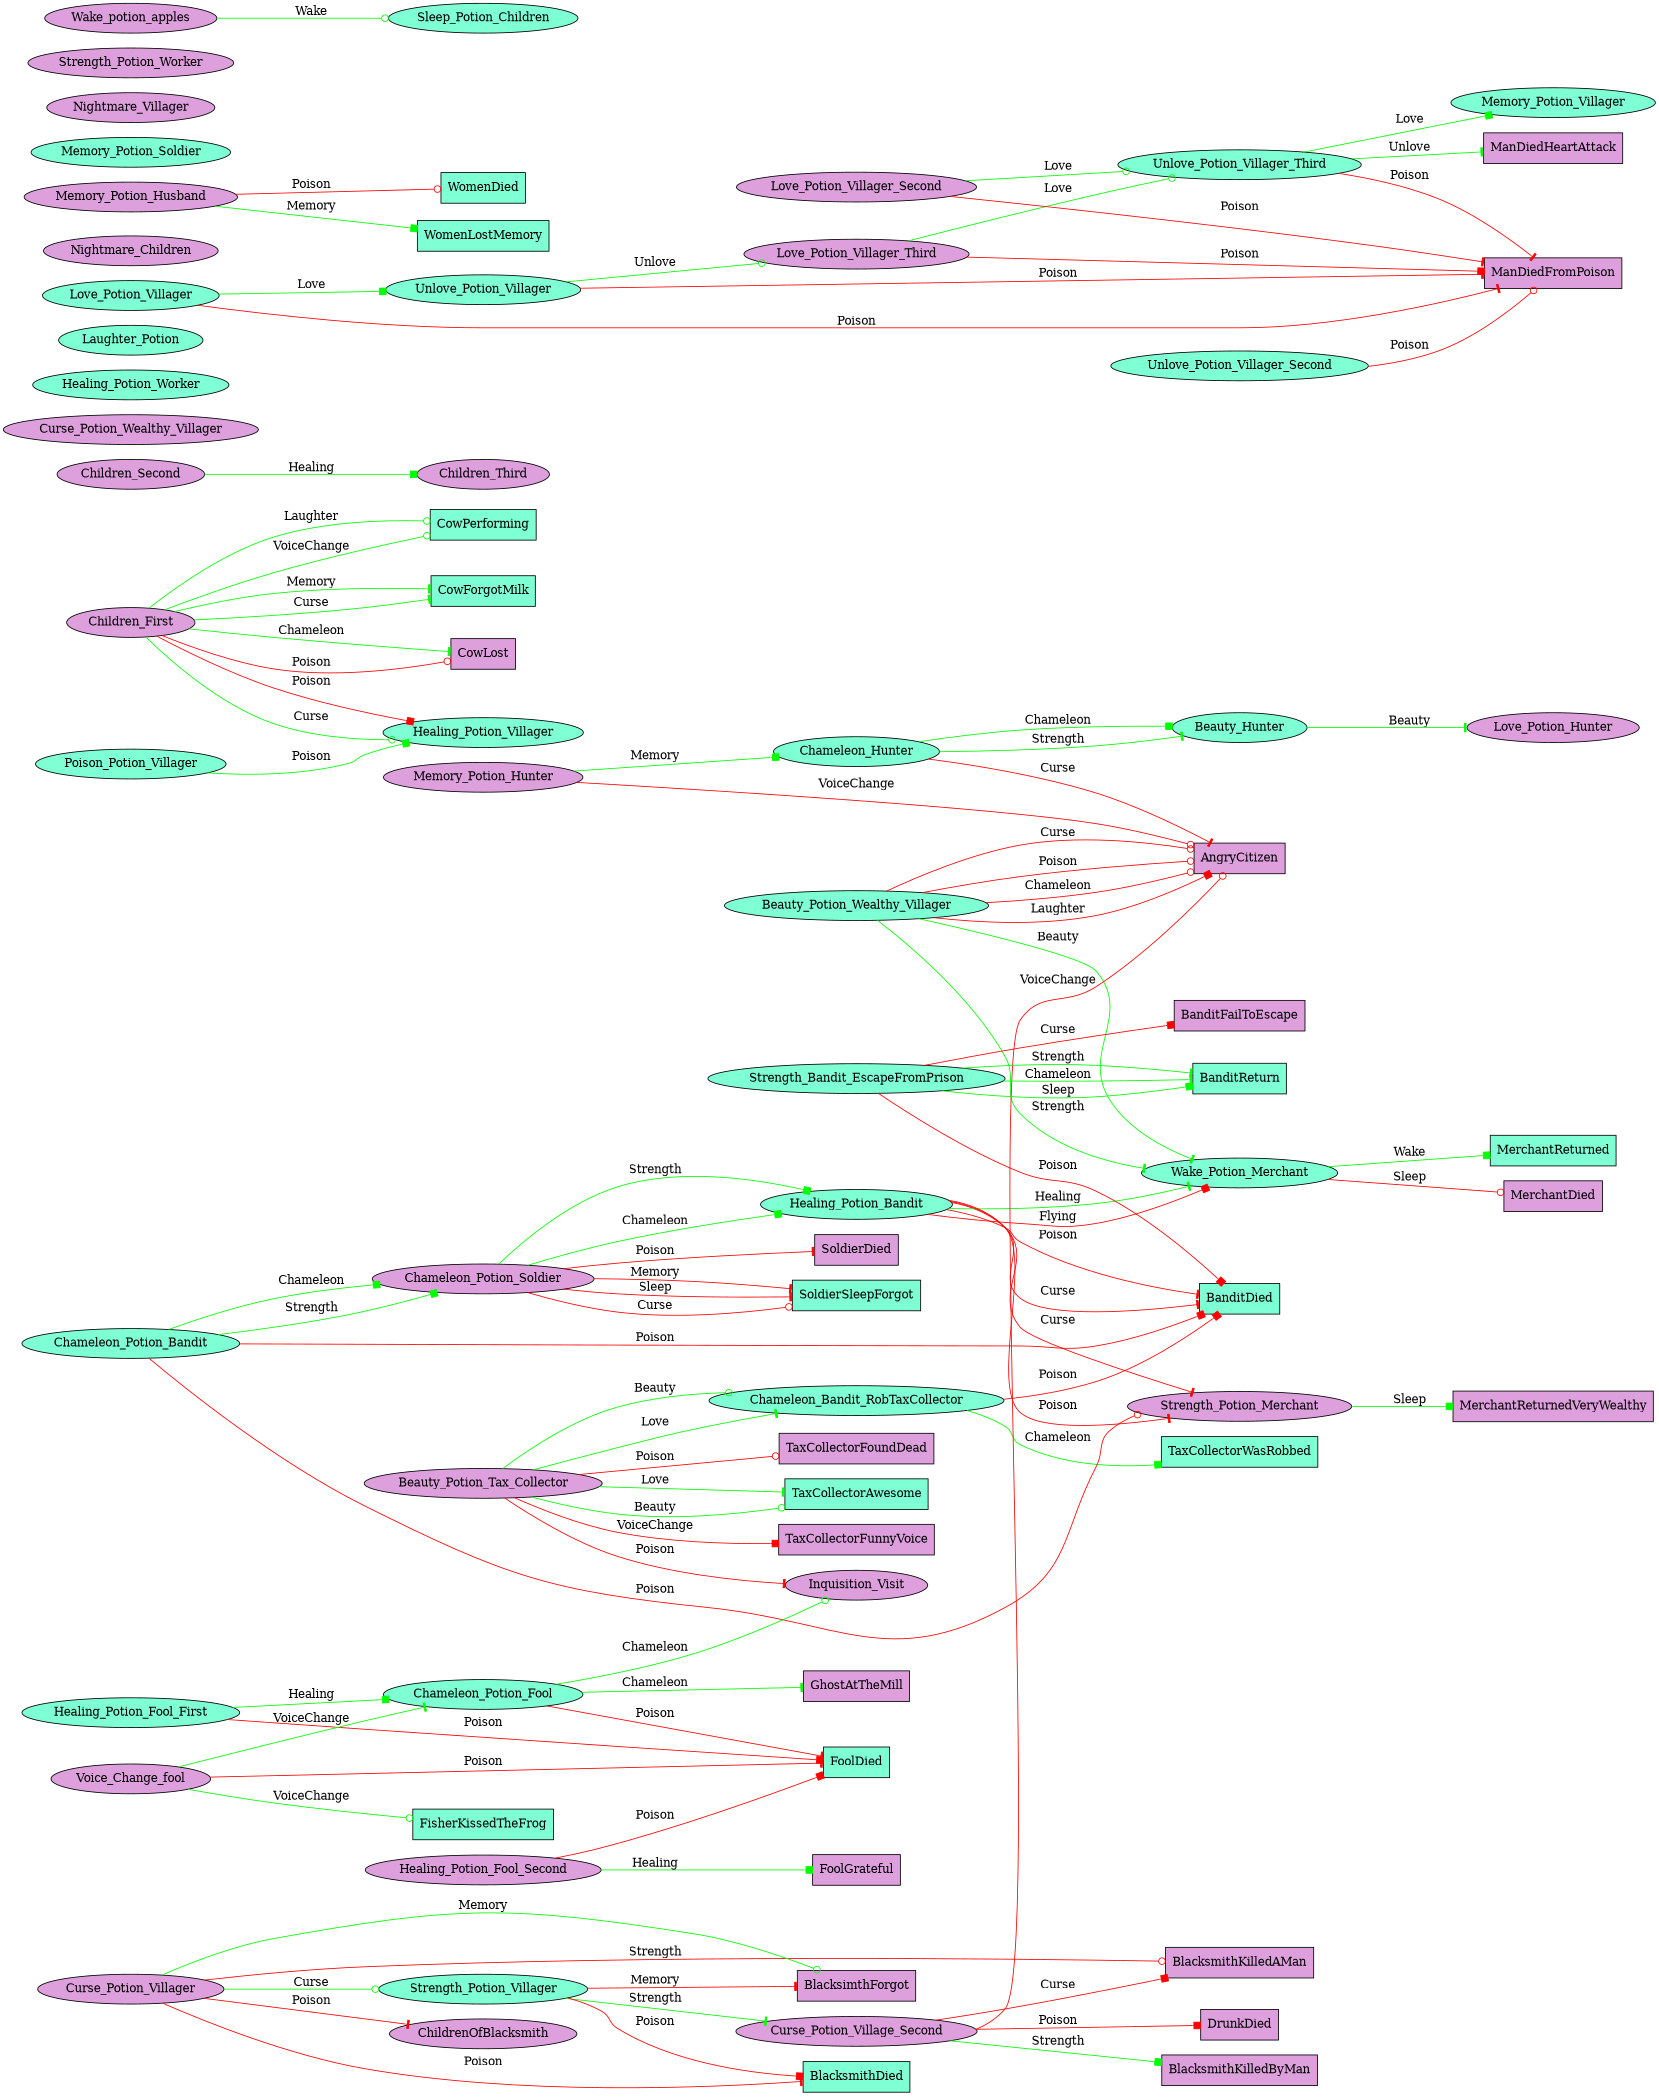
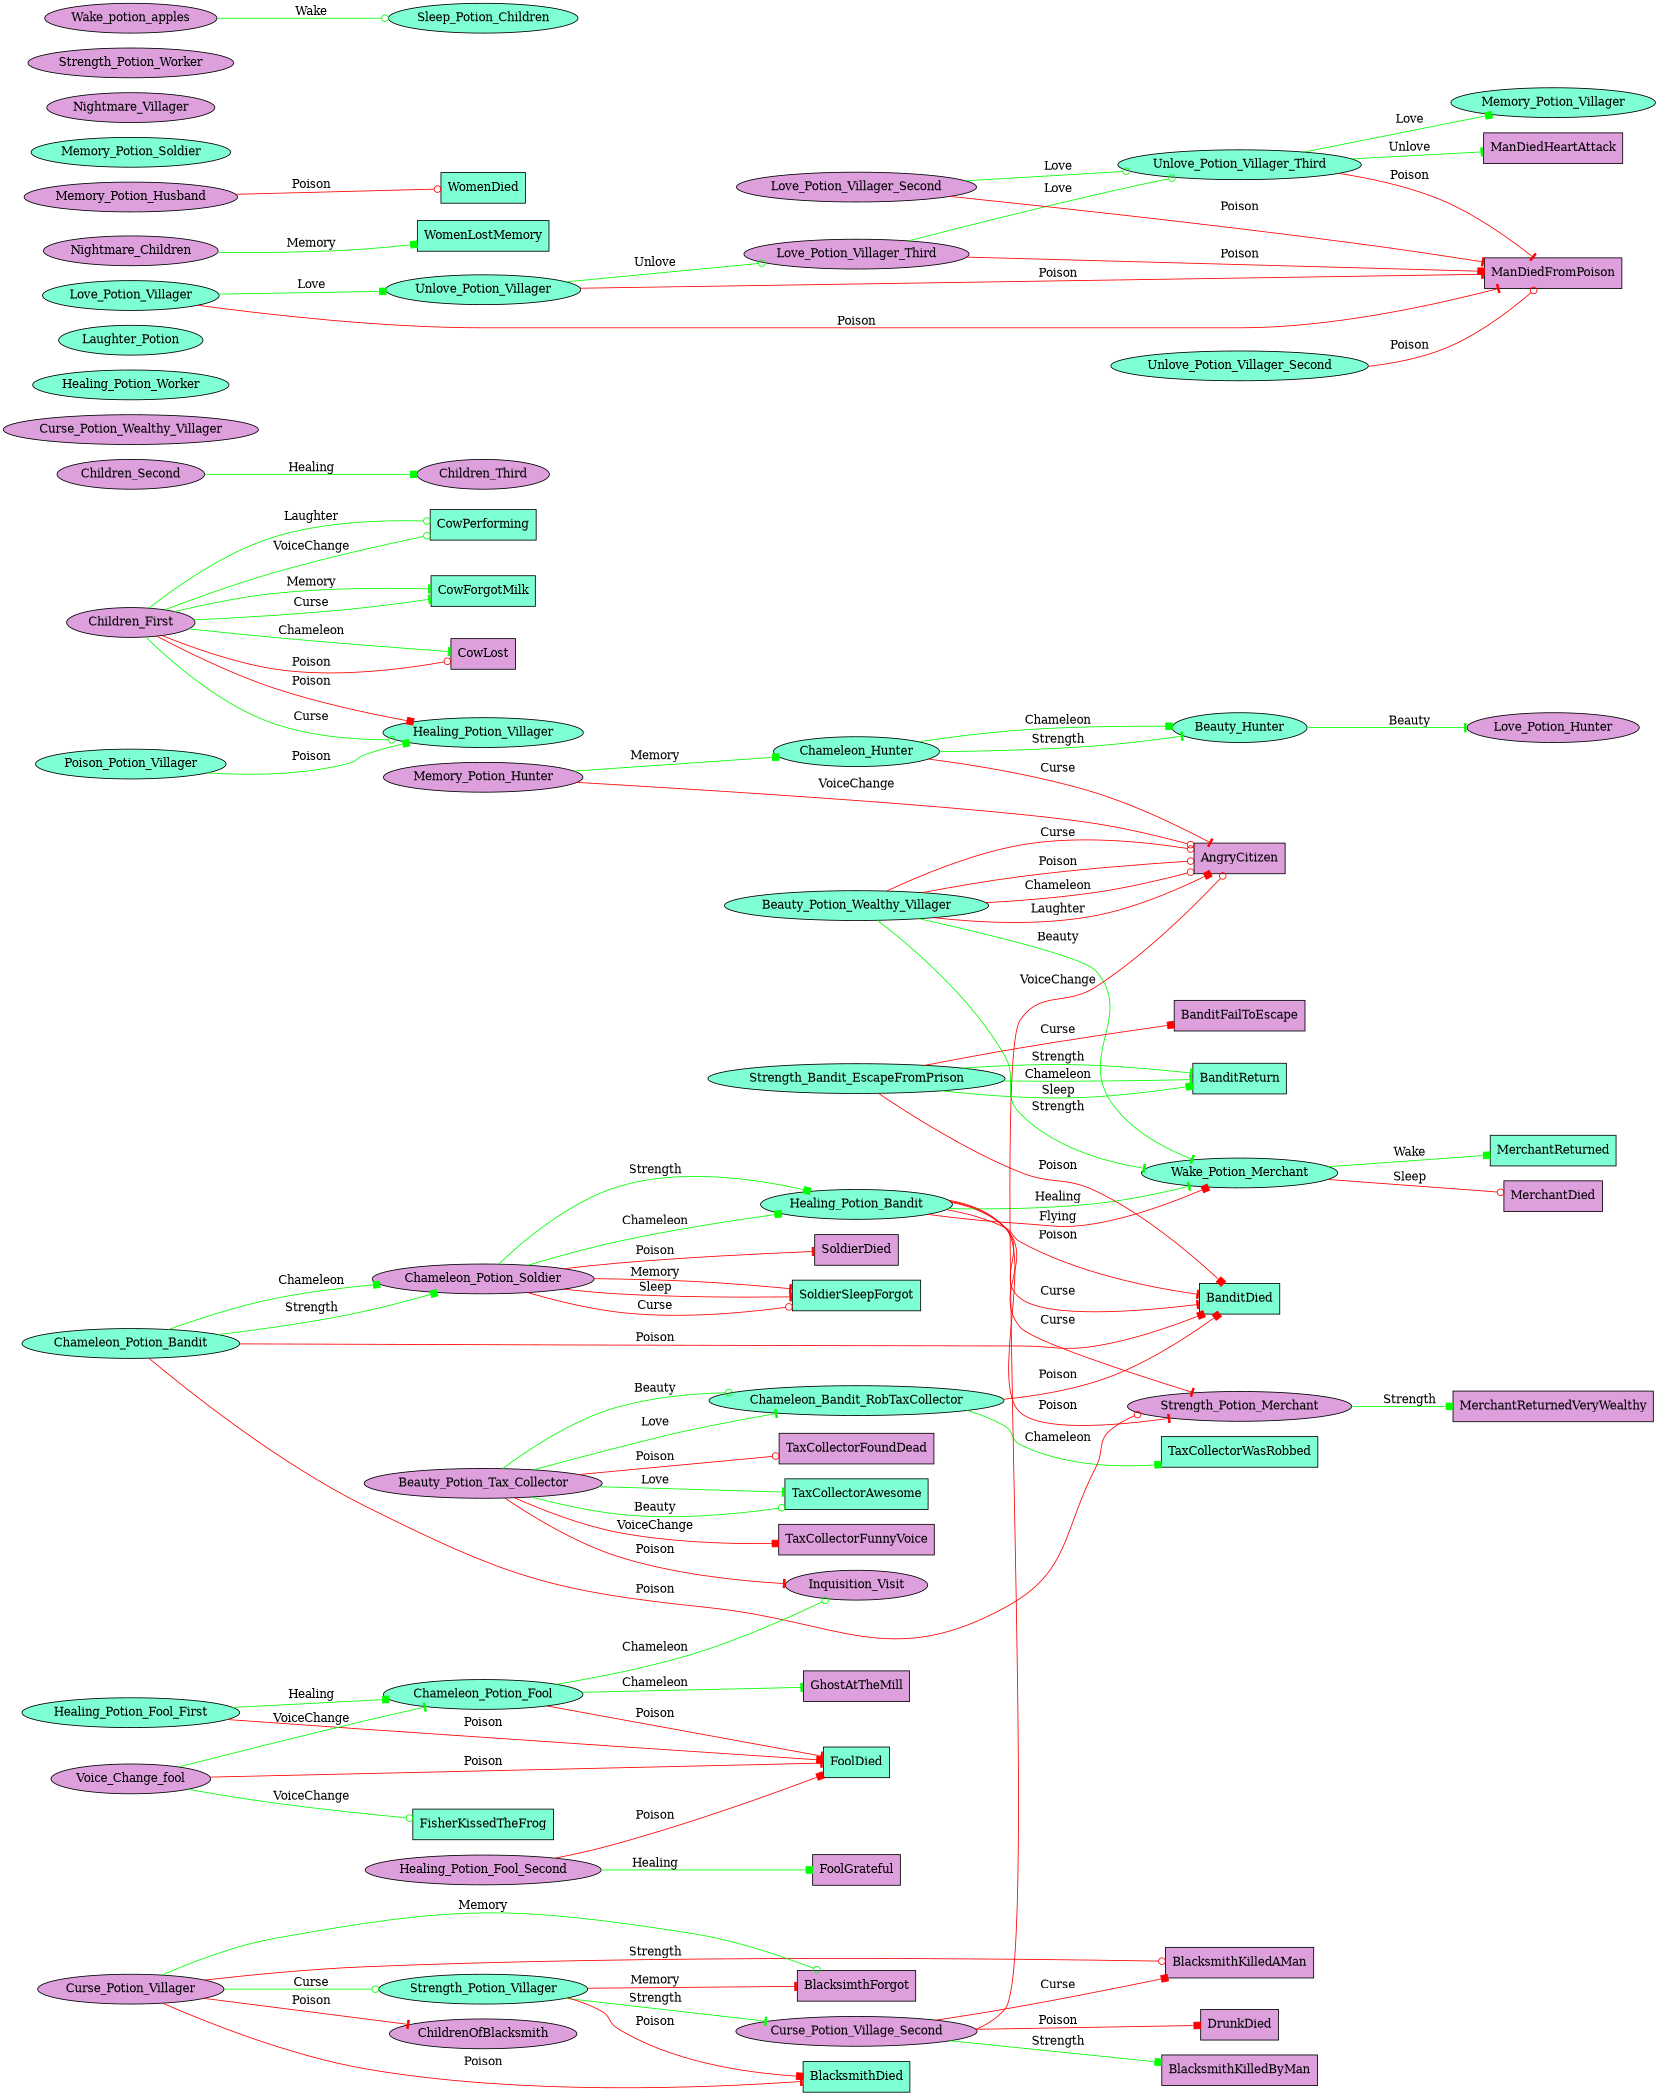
  digraph {
    rankdir=LR
    node [fillcolor=plum style=filled]
    edge [arrowhead=tee color=green]
    Beauty_Hunter [fillcolor=aquamarine]
    Love_Potion_Hunter
    Chameleon_Bandit_RobTaxCollector [fillcolor=aquamarine]
    Beauty_Potion_Tax_Collector
    TaxCollectorAwesome [fillcolor=aquamarine shape=record]
    Inquisition_Visit
    TaxCollectorFoundDead [shape=record]
    TaxCollectorFunnyVoice [shape=record]
    TaxCollectorWasRobbed [fillcolor=aquamarine shape=record]
    BanditDied [fillcolor=aquamarine shape=record]
    Beauty_Potion_Wealthy_Villager [fillcolor=aquamarine]
    Wake_Potion_Merchant [fillcolor=aquamarine]
    AngryCitizen [shape=record]
    MerchantReturned [fillcolor=aquamarine shape=record]
    MerchantDied [shape=record]
    Chameleon_Hunter [fillcolor=aquamarine]
    Chameleon_Potion_Bandit [fillcolor=aquamarine]
    Chameleon_Potion_Soldier
    Strength_Potion_Merchant
    Healing_Potion_Bandit [fillcolor=aquamarine]
    SoldierSleepForgot [fillcolor=aquamarine shape=record]
    SoldierDied [shape=record]
    MerchantReturnedVeryWealthy [shape=record]
    Chameleon_Potion_Fool [fillcolor=aquamarine]
    GhostAtTheMill [shape=record]
    FoolDied [fillcolor=aquamarine shape=record]
    "СowPerforming" [fillcolor=aquamarine shape=record]
    Children_First
    Healing_Potion_Villager [fillcolor=aquamarine]
    CowLost [shape=record]
    CowForgotMilk [fillcolor=aquamarine shape=record]
    Children_Second
    Children_Third
    Curse_Potion_Village_Second
    BlacksmithKilledByMan [shape=record]
    DrunkDied [shape=record]
    BlacksmithKilledAMan [shape=record]
    Curse_Potion_Villager
    ChildrenOfBlacksmith
    Strength_Potion_Villager [fillcolor=aquamarine]
    BlacksmithDied [fillcolor=aquamarine shape=record]
    BlacksimthForgot [shape=record]
    Curse_Potion_Wealthy_Villager
    Healing_Potion_Fool_First [fillcolor=aquamarine]
    Healing_Potion_Fool_Second
    FoolGrateful [shape=record]
    Healing_Potion_Worker [fillcolor=aquamarine]
    Laughter_Potion [fillcolor=aquamarine]
    Love_Potion_Villager [fillcolor=aquamarine]
    Unlove_Potion_Villager [fillcolor=aquamarine]
    ManDiedFromPoison [shape=record]
    Love_Potion_Villager_Third
    Unlove_Potion_Villager_Third [fillcolor=aquamarine]
    Love_Potion_Villager_Second
    Memory_Potion_Villager [fillcolor=aquamarine]
    ManDiedHeartAttack [shape=record]
    Memory_Potion_Hunter
    WomenLostMemory [fillcolor=aquamarine shape=record]
    Memory_Potion_Husband
    WomenDied [fillcolor=aquamarine shape=record]
    Memory_Potion_Soldier [fillcolor=aquamarine]
    Nightmare_Children
    Nightmare_Villager
    Poison_Potion_Villager [fillcolor=aquamarine]
    Strength_Bandit_EscapeFromPrison [fillcolor=aquamarine]
    BanditReturn [fillcolor=aquamarine shape=record]
    BanditFailToEscape [shape=record]
    Strength_Potion_Worker
    Unlove_Potion_Villager_Second [fillcolor=aquamarine]
    Voice_Change_fool
    FisherKissedTheFrog [fillcolor=aquamarine shape=record]
    Sleep_Potion_Children [fillcolor=aquamarine]
    Wake_potion_apples
    Beauty_Hunter -> Love_Potion_Hunter [label=Beauty]
    Chameleon_Bandit_RobTaxCollector -> TaxCollectorWasRobbed [arrowhead=box label=Chameleon]
    Chameleon_Bandit_RobTaxCollector -> BanditDied [arrowhead=box color=red label=Poison]
    Beauty_Potion_Tax_Collector -> Chameleon_Bandit_RobTaxCollector [arrowhead=odot label=Beauty]
    Beauty_Potion_Tax_Collector -> Chameleon_Bandit_RobTaxCollector [label=Love]
    Beauty_Potion_Tax_Collector -> TaxCollectorAwesome [arrowhead=odot label=Beauty]
    Beauty_Potion_Tax_Collector -> TaxCollectorAwesome [label=Love]
    Beauty_Potion_Tax_Collector -> Inquisition_Visit [color=red label=Poison]
    Beauty_Potion_Tax_Collector -> TaxCollectorFoundDead [arrowhead=odot color=red label=Poison]
    Beauty_Potion_Tax_Collector -> TaxCollectorFunnyVoice [arrowhead=box color=red label=VoiceChange]
    Beauty_Potion_Wealthy_Villager -> Wake_Potion_Merchant [label=Beauty]
    Beauty_Potion_Wealthy_Villager -> Wake_Potion_Merchant [label=Strength]
    Beauty_Potion_Wealthy_Villager -> AngryCitizen [arrowhead=odot color=red label=Curse]
    Beauty_Potion_Wealthy_Villager -> AngryCitizen [arrowhead=odot color=red label=Poison]
    Beauty_Potion_Wealthy_Villager -> AngryCitizen [arrowhead=odot color=red label=Chameleon]
    Beauty_Potion_Wealthy_Villager -> AngryCitizen [arrowhead=box color=red label=Laughter]
    Wake_Potion_Merchant -> MerchantReturned [arrowhead=box label=Wake]
    Wake_Potion_Merchant -> MerchantDied [arrowhead=odot color=red label=Sleep]
    Chameleon_Hunter -> Beauty_Hunter [arrowhead=box label=Chameleon]
    Chameleon_Hunter -> Beauty_Hunter [label=Strength]
    Chameleon_Hunter -> AngryCitizen [color=red label=Curse]
    Chameleon_Potion_Bandit -> BanditDied [arrowhead=box color=red label=Poison]
    Chameleon_Potion_Bandit -> Chameleon_Potion_Soldier [arrowhead=box label=Chameleon]
    Chameleon_Potion_Bandit -> Chameleon_Potion_Soldier [arrowhead=box label=Strength]
    Chameleon_Potion_Bandit -> Strength_Potion_Merchant [arrowhead=odot color=red label=Poison]
    Chameleon_Potion_Soldier -> Healing_Potion_Bandit [arrowhead=box label=Strength]
    Chameleon_Potion_Soldier -> Healing_Potion_Bandit [arrowhead=box label=Chameleon]
    Chameleon_Potion_Soldier -> SoldierSleepForgot [color=red label=Sleep]
    Chameleon_Potion_Soldier -> SoldierSleepForgot [arrowhead=odot color=red label=Curse]
    Chameleon_Potion_Soldier -> SoldierSleepForgot [color=red label=Memory]
    Chameleon_Potion_Soldier -> SoldierDied [color=red label=Poison]
-   Strength_Potion_Merchant -> MerchantReturnedVeryWealthy [arrowhead=box label=Sleep]
+   Strength_Potion_Merchant -> MerchantReturnedVeryWealthy [arrowhead=box label=Strength]
    Healing_Potion_Bandit -> BanditDied [color=red label=Curse]
    Healing_Potion_Bandit -> BanditDied [color=red label=Poison]
    Healing_Potion_Bandit -> Wake_Potion_Merchant [label=Healing]
    Healing_Potion_Bandit -> Wake_Potion_Merchant [arrowhead=box color=red label=Flying]
    Healing_Potion_Bandit -> Strength_Potion_Merchant [color=red label=Curse]
    Healing_Potion_Bandit -> Strength_Potion_Merchant [color=red label=Poison]
    Chameleon_Potion_Fool -> Inquisition_Visit [arrowhead=odot label=Chameleon]
    Chameleon_Potion_Fool -> GhostAtTheMill [label=Chameleon]
    Chameleon_Potion_Fool -> FoolDied [color=red label=Poison]
    Children_First -> "СowPerforming" [arrowhead=odot label=VoiceChange]
    Children_First -> "СowPerforming" [arrowhead=odot label=Laughter]
    Children_First -> Healing_Potion_Villager [arrowhead=box color=red label=Poison]
    Children_First -> Healing_Potion_Villager [arrowhead=odot label=Curse]
    Children_First -> CowLost [arrowhead=odot color=red label=Poison]
    Children_First -> CowLost [label=Chameleon]
    Children_First -> CowForgotMilk [label=Memory]
    Children_First -> CowForgotMilk [label=Curse]
    Children_Second -> Children_Third [arrowhead=box label=Healing]
    Curse_Potion_Village_Second -> AngryCitizen [arrowhead=odot color=red label=VoiceChange]
    Curse_Potion_Village_Second -> BlacksmithKilledByMan [arrowhead=box label=Strength]
    Curse_Potion_Village_Second -> DrunkDied [arrowhead=box color=red label=Poison]
    Curse_Potion_Village_Second -> BlacksmithKilledAMan [arrowhead=box color=red label=Curse]
    Curse_Potion_Villager -> BlacksmithKilledAMan [arrowhead=odot color=red label=Strength]
    Curse_Potion_Villager -> ChildrenOfBlacksmith [color=red label=Poison]
    Curse_Potion_Villager -> Strength_Potion_Villager [arrowhead=odot label=Curse]
    Curse_Potion_Villager -> BlacksmithDied [color=red label=Poison]
    Curse_Potion_Villager -> BlacksimthForgot [arrowhead=odot label=Memory]
    Strength_Potion_Villager -> Curse_Potion_Village_Second [label=Strength]
    Strength_Potion_Villager -> BlacksmithDied [arrowhead=box color=red label=Poison]
    Strength_Potion_Villager -> BlacksimthForgot [color=red label=Memory]
    Healing_Potion_Fool_First -> Chameleon_Potion_Fool [arrowhead=box label=Healing]
    Healing_Potion_Fool_First -> FoolDied [arrowhead=box color=red label=Poison]
    Healing_Potion_Fool_Second -> FoolDied [arrowhead=box color=red label=Poison]
    Healing_Potion_Fool_Second -> FoolGrateful [arrowhead=box label=Healing]
    Love_Potion_Villager -> Unlove_Potion_Villager [arrowhead=box label=Love]
    Love_Potion_Villager -> ManDiedFromPoison [color=red label=Poison]
    Unlove_Potion_Villager -> ManDiedFromPoison [color=red label=Poison]
    Unlove_Potion_Villager -> Love_Potion_Villager_Third [arrowhead=odot label=Unlove]
    Love_Potion_Villager_Third -> ManDiedFromPoison [arrowhead=box color=red label=Poison]
    Love_Potion_Villager_Third -> Unlove_Potion_Villager_Third [arrowhead=odot label=Love]
    Unlove_Potion_Villager_Third -> ManDiedFromPoison [color=red label=Poison]
    Unlove_Potion_Villager_Third -> Memory_Potion_Villager [arrowhead=box label=Love]
    Unlove_Potion_Villager_Third -> ManDiedHeartAttack [label=Unlove]
    Love_Potion_Villager_Second -> ManDiedFromPoison [color=red label=Poison]
    Love_Potion_Villager_Second -> Unlove_Potion_Villager_Third [arrowhead=odot label=Love]
    Memory_Potion_Hunter -> AngryCitizen [arrowhead=odot color=red label=VoiceChange]
    Memory_Potion_Hunter -> Chameleon_Hunter [arrowhead=box label=Memory]
-   Memory_Potion_Husband -> WomenLostMemory [arrowhead=box label=Memory]
+   Nightmare_Children -> WomenLostMemory [arrowhead=box label=Memory]
    Memory_Potion_Husband -> WomenDied [arrowhead=odot color=red label=Poison]
    Poison_Potion_Villager -> Healing_Potion_Villager [arrowhead=box label=Poison]
    Strength_Bandit_EscapeFromPrison -> BanditDied [arrowhead=box color=red label=Poison]
    Strength_Bandit_EscapeFromPrison -> BanditReturn [label=Strength]
    Strength_Bandit_EscapeFromPrison -> BanditReturn [label=Chameleon]
    Strength_Bandit_EscapeFromPrison -> BanditReturn [arrowhead=box label=Sleep]
    Strength_Bandit_EscapeFromPrison -> BanditFailToEscape [arrowhead=box color=red label=Curse]
    Unlove_Potion_Villager_Second -> ManDiedFromPoison [arrowhead=odot color=red label=Poison]
    Voice_Change_fool -> Chameleon_Potion_Fool [label=VoiceChange]
    Voice_Change_fool -> FoolDied [color=red label=Poison]
    Voice_Change_fool -> FisherKissedTheFrog [arrowhead=odot label=VoiceChange]
    Wake_potion_apples -> Sleep_Potion_Children [arrowhead=odot label=Wake]
  }
